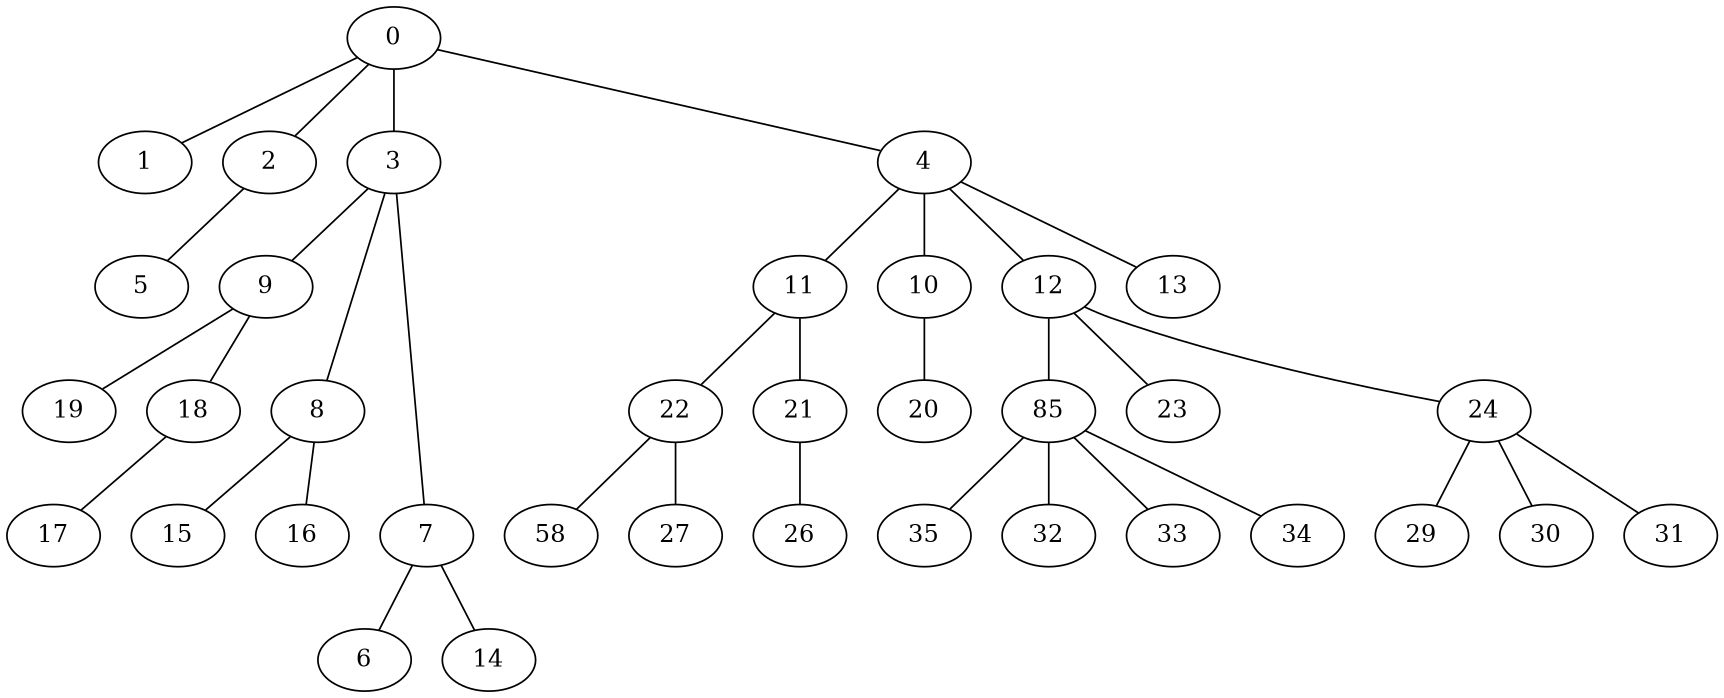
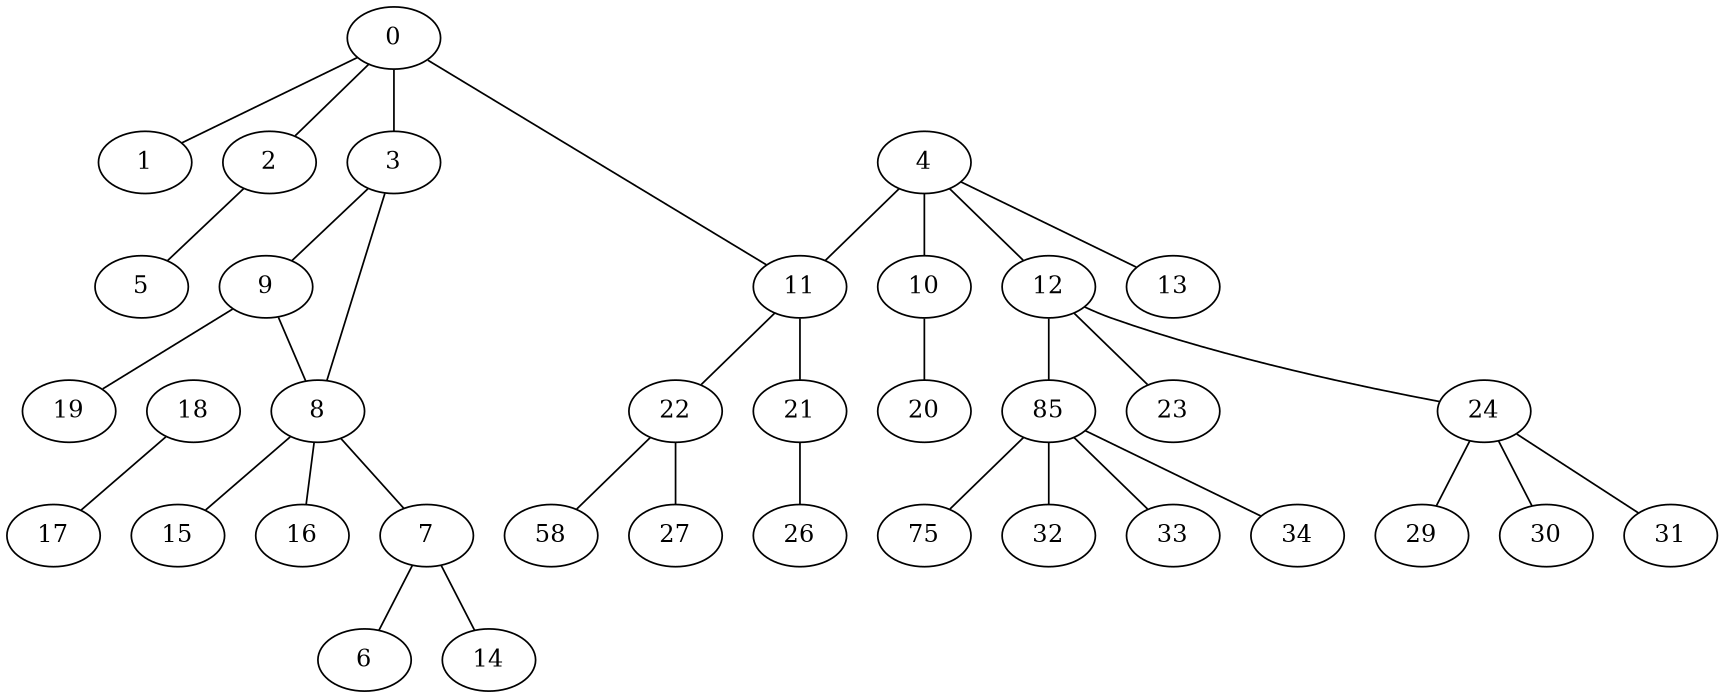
  strict graph {
    0
    1
    2
    3
    4
    5
    7
    8
    9
    10
    11
    12
    13
    6
    14
    15
    16
    18
    19
    20
    21
    22
    23
    24
    n25 [label=85]
    17
    26
    27
    n29 [label=58]
    29
    30
    31
    32
    33
    34
-   35
+   35 [label=75]
    0 -- 1
    0 -- 2
    0 -- 3
-   0 -- 4
+   0 -- 11
    2 -- 5
-   3 -- 7
+   8 -- 7
    3 -- 8
    3 -- 9
    4 -- 10
    4 -- 11
    4 -- 12
    4 -- 13
    7 -- 6
    7 -- 14
    8 -- 15
    8 -- 16
-   9 -- 18
+   9 -- 8
    9 -- 19
    10 -- 20
    11 -- 21
    11 -- 22
    12 -- 23
    12 -- 24
    12 -- n25
    18 -- 17
    21 -- 26
    22 -- 27
    22 -- n29
    24 -- 29
    24 -- 30
    24 -- 31
    n25 -- 32
    n25 -- 33
    n25 -- 34
    n25 -- 35
  }
